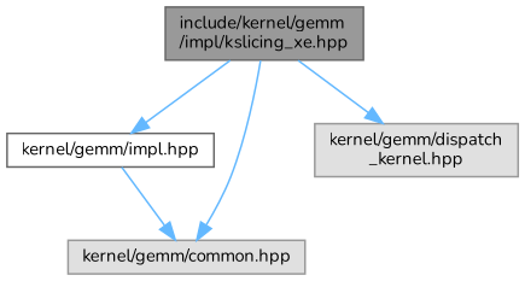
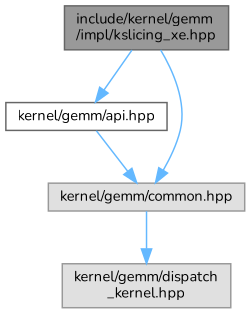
  digraph {
    fontname=Nunito
    node [color=grey60 fillcolor="#E0E0E0" fontname=Nunito fontsize=10 shape=box style=filled]
    edge [color=steelblue1 fontname=Nunito fontsize=10 labelfontname=Helvetica labelfontsize=10 style=solid]
    n1 [color=gray40 fillcolor=grey60 fontcolor=black height=0.2 label="include/kernel/gemm\l/impl/kslicing_xe.hpp" width=0.4]
-   n2 [color=grey40 fillcolor=white height=0.2 label="kernel/gemm/impl.hpp" width=0.4]
+   n2 [color=grey40 fillcolor=white height=0.2 label="kernel/gemm/api.hpp" width=0.4]
    n3 [height=0.2 label="kernel/gemm/common.hpp" width=0.4]
    n4 [height=0.2 label="kernel/gemm/dispatch\l_kernel.hpp" width=0.4]
    n1 -> n2
    n1 -> n3
-   n1 -> n4
+   n3 -> n4
    n2 -> n3
  }
